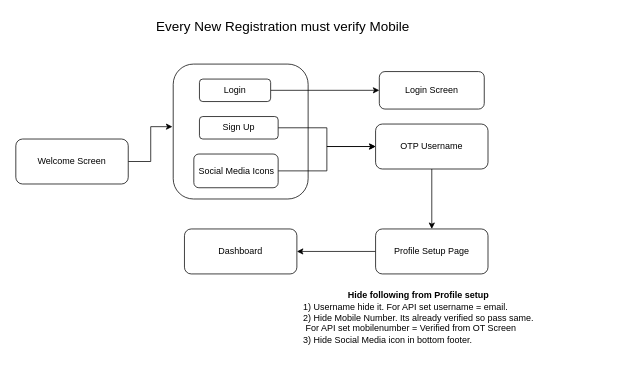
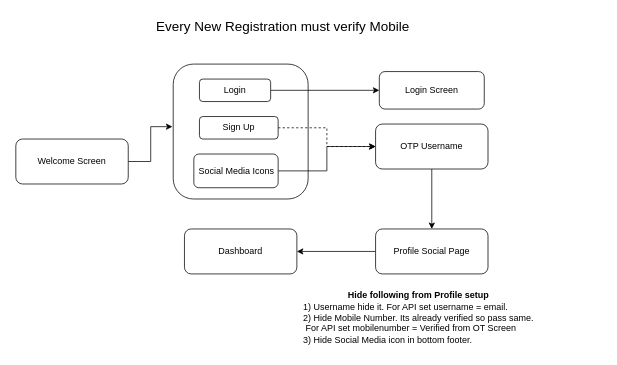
  <mxCell id="0" />
  <mxCell id="1" parent="0" />
  <mxCell id="2" value="" style="edgeStyle=orthogonalEdgeStyle;rounded=0;orthogonalLoop=1;jettySize=auto;html=1;entryX=-0.006;entryY=0.464;entryDx=0;entryDy=0;entryPerimeter=0;" edge="1" parent="1" source="3" target="8"><mxGeometry relative="1" as="geometry"><mxPoint x="225" y="170" as="targetPoint" /></mxGeometry></mxCell>
  <mxCell id="3" value="Welcome Screen" style="rounded=1;whiteSpace=wrap;html=1;" vertex="1" parent="1"><mxGeometry x="20" y="185" width="150" height="60" as="geometry" /></mxCell>
  <mxCell id="4" value="" style="edgeStyle=orthogonalEdgeStyle;rounded=0;orthogonalLoop=1;jettySize=auto;html=1;" edge="1" parent="1" source="5" target="7"><mxGeometry relative="1" as="geometry" /></mxCell>
  <mxCell id="5" value="OTP Username" style="rounded=1;whiteSpace=wrap;html=1;" vertex="1" parent="1"><mxGeometry x="500" y="165" width="150" height="60" as="geometry" /></mxCell>
  <mxCell id="6" value="" style="edgeStyle=orthogonalEdgeStyle;rounded=0;orthogonalLoop=1;jettySize=auto;html=1;" edge="1" parent="1" source="7" target="9"><mxGeometry relative="1" as="geometry" /></mxCell>
- <mxCell id="7" value="Profile Setup Page" style="rounded=1;whiteSpace=wrap;html=1;" vertex="1" parent="1"><mxGeometry x="500" y="305" width="150" height="60" as="geometry" /></mxCell>
+ <mxCell id="7" value="Profile Social Page" style="rounded=1;whiteSpace=wrap;html=1;" vertex="1" parent="1"><mxGeometry x="500" y="305" width="150" height="60" as="geometry" /></mxCell>
  <mxCell id="8" value="" style="rounded=1;whiteSpace=wrap;html=1;" vertex="1" parent="1"><mxGeometry x="230" y="85" width="180" height="180" as="geometry" /></mxCell>
  <mxCell id="9" value="Dashboard" style="rounded=1;whiteSpace=wrap;html=1;" vertex="1" parent="1"><mxGeometry x="245" y="305" width="150" height="60" as="geometry" /></mxCell>
  <mxCell id="10" style="edgeStyle=orthogonalEdgeStyle;rounded=0;orthogonalLoop=1;jettySize=auto;html=1;fontSize=18;" edge="1" parent="1" source="11" target="17"><mxGeometry relative="1" as="geometry" /></mxCell>
  <mxCell id="11" value="Login" style="rounded=1;whiteSpace=wrap;html=1;" vertex="1" parent="1"><mxGeometry x="265" y="105" width="95" height="30" as="geometry" /></mxCell>
- <mxCell id="12" style="edgeStyle=orthogonalEdgeStyle;rounded=0;orthogonalLoop=1;jettySize=auto;html=1;entryX=0;entryY=0.5;entryDx=0;entryDy=0;fontSize=18;" edge="1" parent="1" source="13" target="5"><mxGeometry relative="1" as="geometry" /></mxCell>
+ <mxCell id="12" style="edgeStyle=orthogonalEdgeStyle;rounded=0;orthogonalLoop=1;jettySize=auto;html=1;entryX=0;entryY=0.5;entryDx=0;entryDy=0;fontSize=18;dashed=1;" edge="1" parent="1" source="13" target="5"><mxGeometry relative="1" as="geometry" /></mxCell>
  <mxCell id="13" value="Sign Up" style="rounded=1;whiteSpace=wrap;html=1;" vertex="1" parent="1"><mxGeometry x="265" y="155" width="105" height="30" as="geometry" /></mxCell>
  <mxCell id="14" style="edgeStyle=orthogonalEdgeStyle;rounded=0;orthogonalLoop=1;jettySize=auto;html=1;entryX=0;entryY=0.5;entryDx=0;entryDy=0;fontSize=18;" edge="1" parent="1" source="15" target="5"><mxGeometry relative="1" as="geometry" /></mxCell>
  <mxCell id="15" value="Social Media Icons" style="rounded=1;whiteSpace=wrap;html=1;" vertex="1" parent="1"><mxGeometry x="257.5" y="205" width="112.5" height="45" as="geometry" /></mxCell>
  <mxCell id="16" value="&lt;font style=&quot;font-size: 18px&quot;&gt;Every New Registration must verify Mobile&amp;nbsp;&lt;/font&gt;" style="text;html=1;strokeColor=none;fillColor=none;align=center;verticalAlign=middle;whiteSpace=wrap;rounded=0;" vertex="1" parent="1"><mxGeometry x="185" y="20" width="387.5" height="30" as="geometry" /></mxCell>
  <mxCell id="17" value="Login Screen" style="rounded=1;whiteSpace=wrap;html=1;" vertex="1" parent="1"><mxGeometry x="505" y="95" width="140" height="50" as="geometry" /></mxCell>
  <mxCell id="18" value="&lt;font style=&quot;font-size: 12px&quot;&gt;&lt;b&gt;Hide following from Profile setup&lt;br&gt;&lt;/b&gt;&lt;div style=&quot;text-align: left&quot;&gt;&lt;span&gt;1) Username hide it. For API set username = email.&lt;/span&gt;&lt;/div&gt;&lt;div style=&quot;text-align: left&quot;&gt;&lt;span&gt;2) Hide Mobile Number. Its already verified so pass same.&lt;/span&gt;&lt;/div&gt;&lt;div style=&quot;text-align: left&quot;&gt;&lt;span&gt;&amp;nbsp;For API set mobilenumber = Verified from OT Screen&lt;/span&gt;&lt;/div&gt;&lt;div style=&quot;text-align: left&quot;&gt;&lt;span&gt;3) Hide Social Media icon in bottom footer.&lt;/span&gt;&lt;/div&gt;&lt;/font&gt;" style="text;html=1;strokeColor=none;fillColor=none;align=center;verticalAlign=middle;whiteSpace=wrap;rounded=0;fontSize=18;" vertex="1" parent="1"><mxGeometry x="315" y="375" width="485" height="90" as="geometry" /></mxCell>
